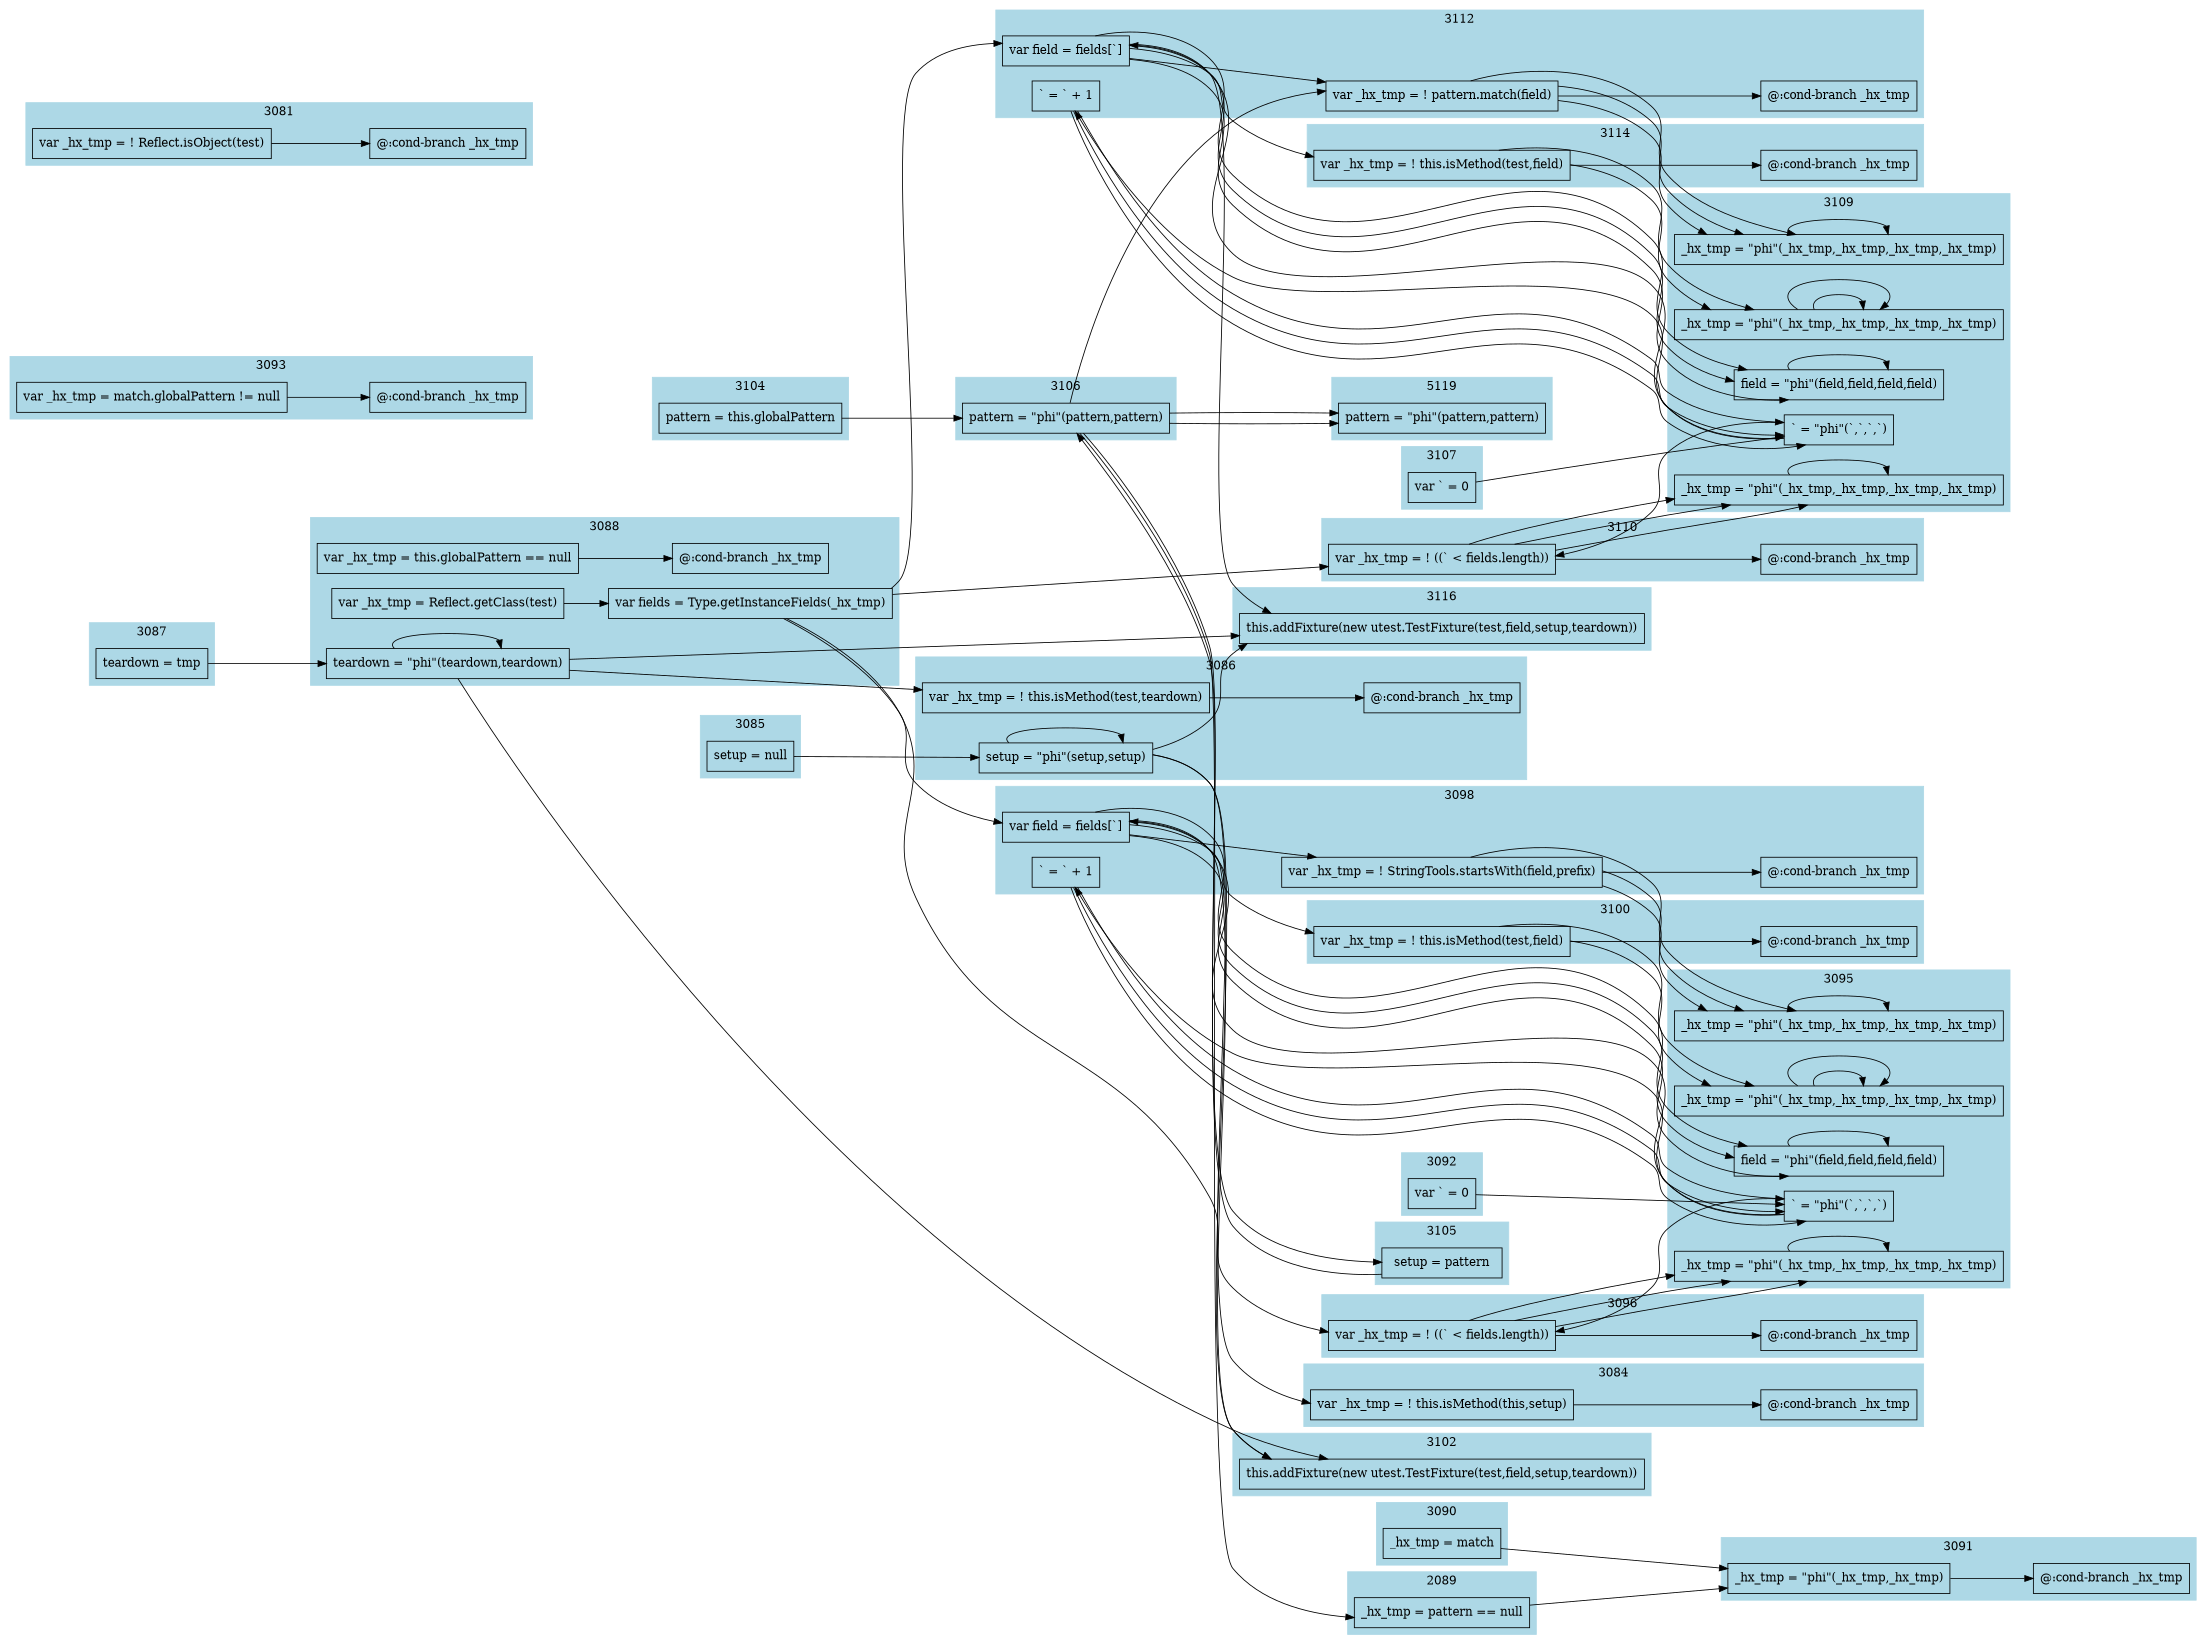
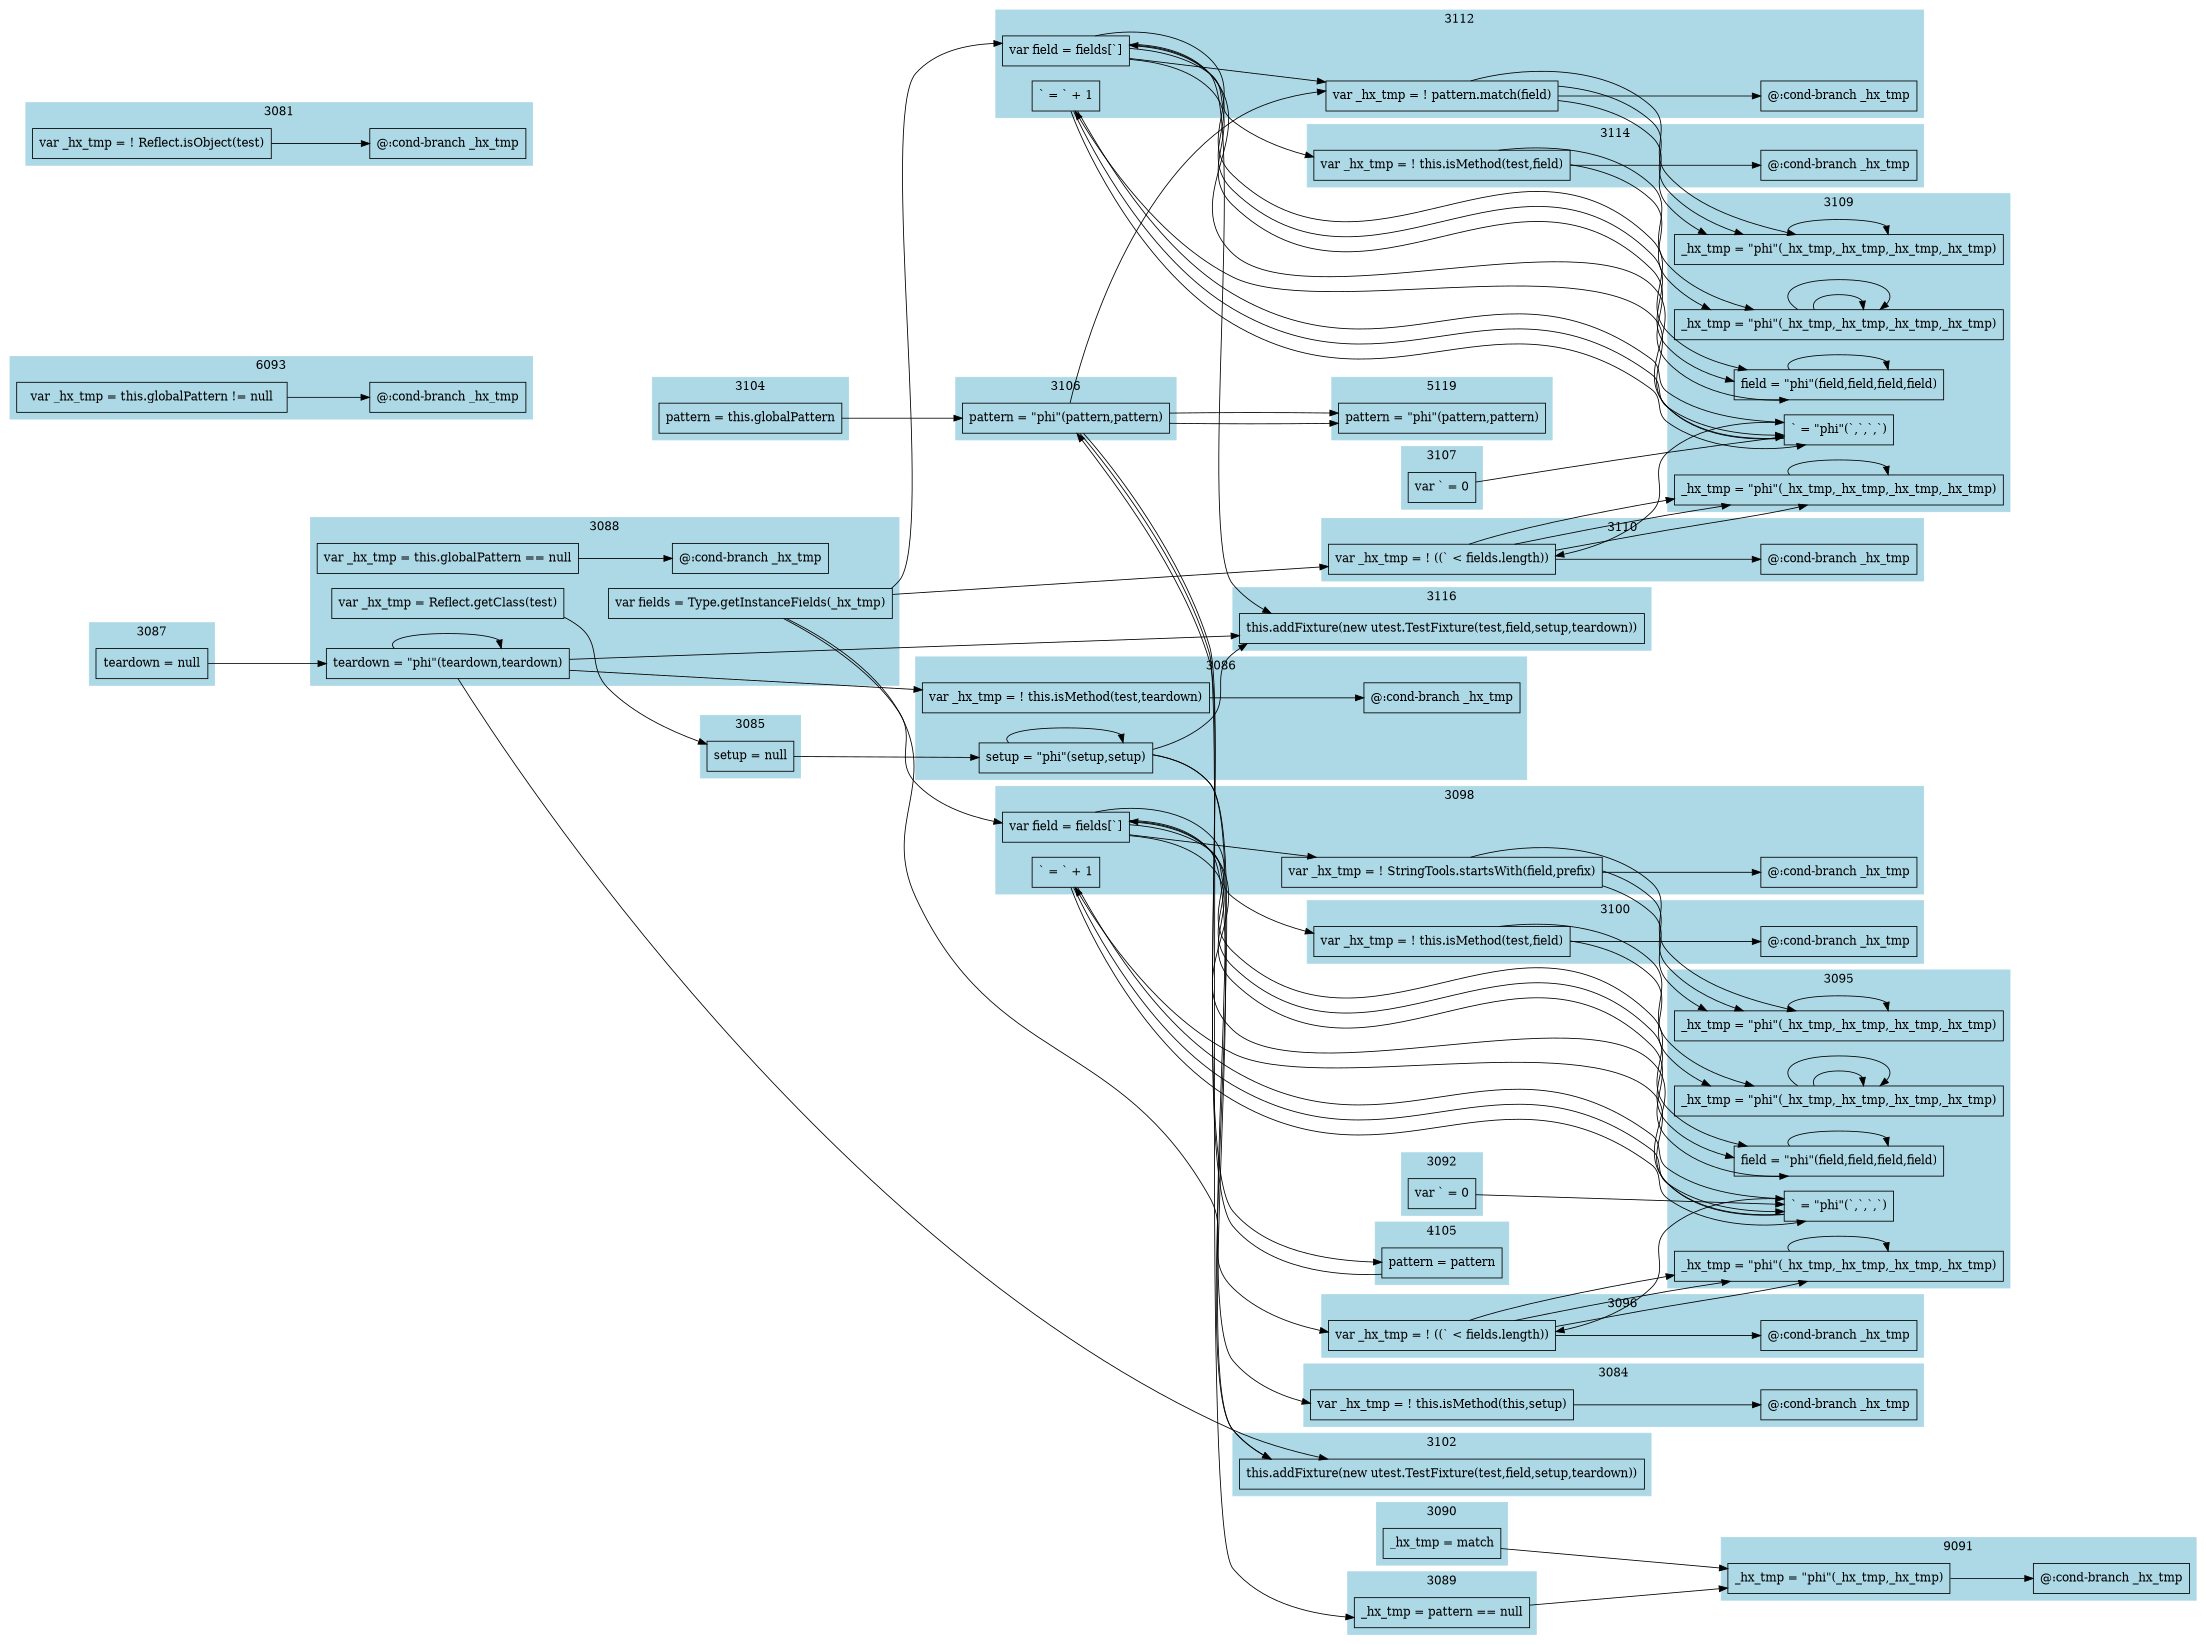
  digraph {
    rankdir=LR
    node [shape=box]
    n1 [label="pattern = \"phi\"(pattern,pattern)"]
    n2 [label="this.addFixture(new utest.TestFixture(test,field,setup,teardown))"]
    n3 [label="var _hx_tmp = ! this.isMethod(test,field)"]
    n4 [label="@:cond-branch _hx_tmp"]
    n5 [label="var field = fields[`]"]
    n6 [label="var _hx_tmp = ! pattern.match(field)"]
    n7 [label="` = ` + 1"]
    n8 [label="@:cond-branch _hx_tmp"]
    n9 [label="var _hx_tmp = ! ((` < fields.length))"]
    n10 [label="@:cond-branch _hx_tmp"]
    n11 [label="_hx_tmp = \"phi\"(_hx_tmp,_hx_tmp,_hx_tmp,_hx_tmp)"]
    n12 [label="field = \"phi\"(field,field,field,field)"]
    n13 [label="_hx_tmp = \"phi\"(_hx_tmp,_hx_tmp,_hx_tmp,_hx_tmp)"]
    n14 [label="_hx_tmp = \"phi\"(_hx_tmp,_hx_tmp,_hx_tmp,_hx_tmp)"]
    n15 [label="` = \"phi\"(`,`,`,`)"]
    n16 [label="var ` = 0"]
    n17 [label="pattern = \"phi\"(pattern,pattern)"]
-   n18 [label="setup = pattern"]
+   n18 [label="pattern = pattern"]
    n19 [label="pattern = this.globalPattern"]
    n20 [label="this.addFixture(new utest.TestFixture(test,field,setup,teardown))"]
    n21 [label="var _hx_tmp = ! this.isMethod(test,field)"]
    n22 [label="@:cond-branch _hx_tmp"]
    n23 [label="var field = fields[`]"]
    n24 [label="` = ` + 1"]
    n25 [label="var _hx_tmp = ! StringTools.startsWith(field,prefix)"]
    n26 [label="@:cond-branch _hx_tmp"]
    n27 [label="var _hx_tmp = ! ((` < fields.length))"]
    n28 [label="@:cond-branch _hx_tmp"]
    n29 [label="_hx_tmp = \"phi\"(_hx_tmp,_hx_tmp,_hx_tmp,_hx_tmp)"]
    n30 [label="field = \"phi\"(field,field,field,field)"]
    n31 [label="_hx_tmp = \"phi\"(_hx_tmp,_hx_tmp,_hx_tmp,_hx_tmp)"]
    n32 [label="_hx_tmp = \"phi\"(_hx_tmp,_hx_tmp,_hx_tmp,_hx_tmp)"]
    n33 [label="` = \"phi\"(`,`,`,`)"]
-   n34 [label="var _hx_tmp = match.globalPattern != null"]
+   n34 [label="var _hx_tmp = this.globalPattern != null"]
    n35 [label="@:cond-branch _hx_tmp"]
    n36 [label="var ` = 0"]
    n37 [label="_hx_tmp = \"phi\"(_hx_tmp,_hx_tmp)"]
    n38 [label="@:cond-branch _hx_tmp"]
    n39 [label="_hx_tmp = match"]
    n40 [label="_hx_tmp = pattern == null"]
    n41 [label="teardown = \"phi\"(teardown,teardown)"]
    n42 [label="var _hx_tmp = Reflect.getClass(test)"]
    n43 [label="var fields = Type.getInstanceFields(_hx_tmp)"]
    n44 [label="var _hx_tmp = this.globalPattern == null"]
    n45 [label="@:cond-branch _hx_tmp"]
-   n46 [label="teardown = tmp"]
+   n46 [label="teardown = null"]
    n47 [label="setup = \"phi\"(setup,setup)"]
    n48 [label="var _hx_tmp = ! this.isMethod(test,teardown)"]
    n49 [label="@:cond-branch _hx_tmp"]
    n50 [label="setup = null"]
    n51 [label="var _hx_tmp = ! this.isMethod(this,setup)"]
    n52 [label="@:cond-branch _hx_tmp"]
    n53 [label="var _hx_tmp = ! Reflect.isObject(test)"]
    n54 [label="@:cond-branch _hx_tmp"]
    subgraph cluster_1 {
      color=lightblue
      label=5119
      style=filled
      n1
    }
    subgraph cluster_2 {
      color=lightblue
      label=3116
      style=filled
      n2
    }
    subgraph cluster_3 {
      color=lightblue
      label=3114
      style=filled
      n3
      n4
    }
    subgraph cluster_4 {
      color=lightblue
      label=3112
      style=filled
      n5
      n6
      n7
      n8
    }
    subgraph cluster_5 {
      color=lightblue
      label=3110
      style=filled
      n9
      n10
    }
    subgraph cluster_6 {
      color=lightblue
      label=3109
      style=filled
      n11
      n12
      n13
      n14
      n15
    }
    subgraph cluster_7 {
      color=lightblue
      label=3107
      style=filled
      n16
    }
    subgraph cluster_8 {
      color=lightblue
      label=3106
      style=filled
      n17
    }
    subgraph cluster_9 {
      color=lightblue
-     label=3105
+     label=4105
      style=filled
      n18
    }
    subgraph cluster_10 {
      color=lightblue
      label=3104
      style=filled
      n19
    }
    subgraph cluster_11 {
      color=lightblue
      label=3102
      style=filled
      n20
    }
    subgraph cluster_12 {
      color=lightblue
      label=3100
      style=filled
      n21
      n22
    }
    subgraph cluster_13 {
      color=lightblue
      label=3098
      style=filled
      n23
      n24
      n25
      n26
    }
    subgraph cluster_14 {
      color=lightblue
      label=3096
      style=filled
      n27
      n28
    }
    subgraph cluster_15 {
      color=lightblue
      label=3095
      style=filled
      n29
      n30
      n31
      n32
      n33
    }
    subgraph cluster_16 {
      color=lightblue
-     label=3093
+     label=6093
      style=filled
      n34
      n35
    }
    subgraph cluster_17 {
      color=lightblue
      label=3092
      style=filled
      n36
    }
    subgraph cluster_18 {
      color=lightblue
-     label=3091
+     label=9091
      style=filled
      n37
      n38
    }
    subgraph cluster_19 {
      color=lightblue
      label=3090
      style=filled
      n39
    }
    subgraph cluster_20 {
      color=lightblue
-     label=2089
+     label=3089
      style=filled
      n40
    }
    subgraph cluster_21 {
      color=lightblue
      label=3088
      style=filled
      n41
      n42
      n43
      n44
      n45
    }
    subgraph cluster_22 {
      color=lightblue
      label=3087
      style=filled
      n46
    }
    subgraph cluster_23 {
      color=lightblue
      label=3086
      style=filled
      n47
      n48
      n49
    }
    subgraph cluster_24 {
      color=lightblue
      label=3085
      style=filled
      n50
    }
    subgraph cluster_25 {
      color=lightblue
      label=3084
      style=filled
      n51
      n52
    }
    subgraph cluster_26 {
      color=lightblue
      label=3081
      style=filled
      n53
      n54
    }
    n3 -> n4
    n3 -> n14
    n3 -> n14
    n5 -> n2
    n5 -> n3
    n5 -> n6
    n5 -> n12
    n5 -> n12
    n5 -> n12
    n6 -> n8
    n6 -> n13
    n6 -> n13
    n6 -> n13
    n7 -> n15
    n7 -> n15
    n7 -> n15
    n9 -> n10
    n9 -> n11
    n9 -> n11
    n9 -> n11
    n11 -> n11
    n12 -> n12
    n13 -> n13
    n14 -> n14
    n14 -> n14
    n15 -> n5
    n15 -> n7
    n15 -> n9
    n16 -> n15
    n17 -> n1
    n17 -> n1
    n17 -> n6
    n17 -> n18
    n17 -> n40
    n18 -> n17
    n19 -> n17
    n21 -> n22
    n21 -> n32
    n21 -> n32
    n23 -> n20
    n23 -> n21
    n23 -> n25
    n23 -> n30
    n23 -> n30
    n23 -> n30
    n24 -> n33
    n24 -> n33
    n24 -> n33
    n25 -> n26
    n25 -> n31
    n25 -> n31
    n25 -> n31
    n27 -> n28
    n27 -> n29
    n27 -> n29
    n27 -> n29
    n29 -> n29
    n30 -> n30
    n31 -> n31
    n32 -> n32
    n32 -> n32
    n33 -> n23
    n33 -> n24
    n33 -> n27
    n34 -> n35
    n36 -> n33
    n37 -> n38
    n39 -> n37
    n40 -> n37
    n41 -> n2
    n41 -> n20
    n41 -> n41
    n41 -> n48
-   n42 -> n43
+   n42 -> n50
    n43 -> n5
    n43 -> n9
    n43 -> n23
    n43 -> n27
    n44 -> n45
    n46 -> n41
    n47 -> n2
    n47 -> n20
    n47 -> n47
    n47 -> n51
    n48 -> n49
    n50 -> n47
    n51 -> n52
    n53 -> n54
  }
